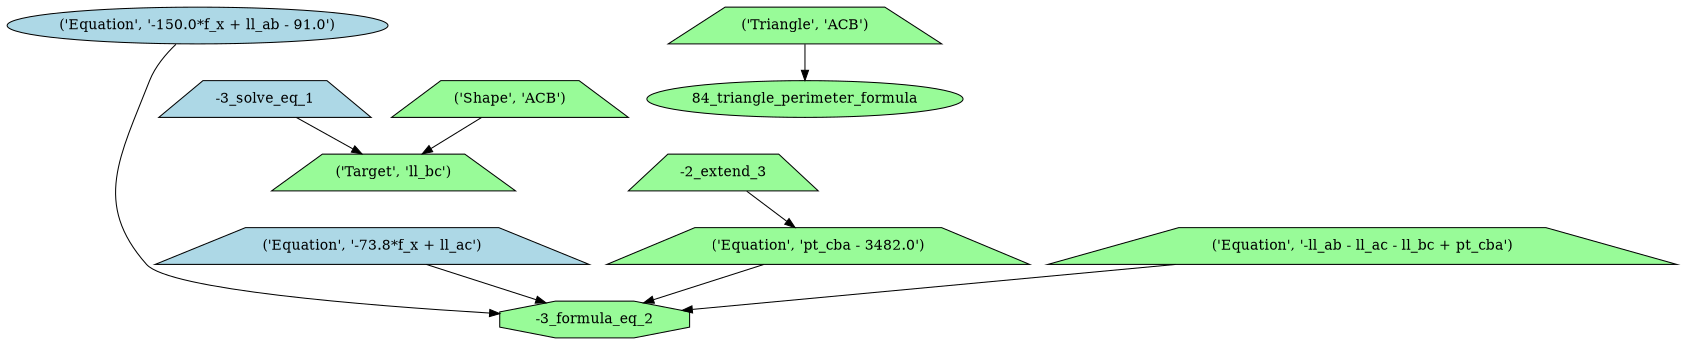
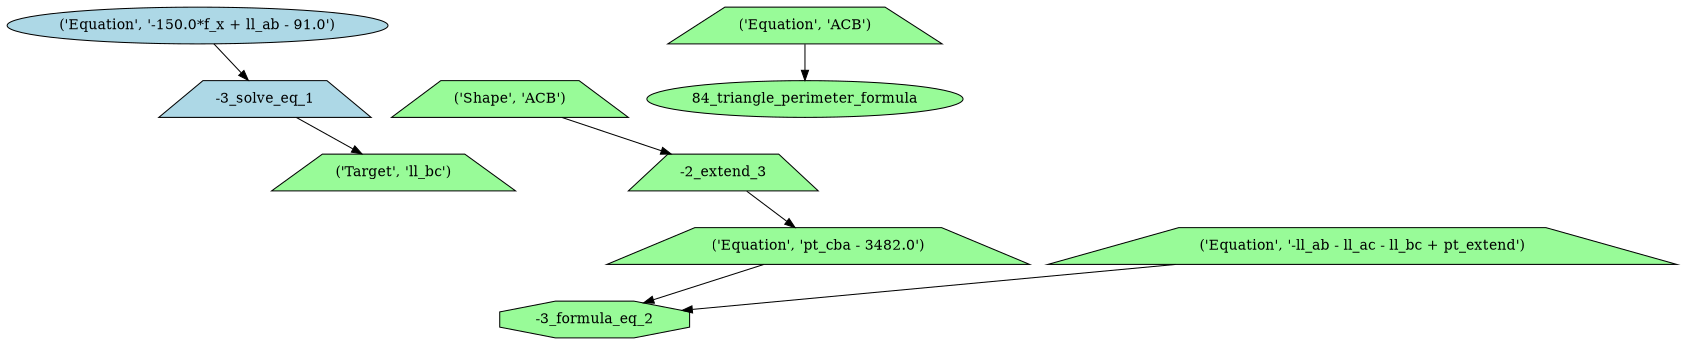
  digraph {
    node [fillcolor=palegreen shape=trapezium style=filled]
    n1 [label="('Target', 'll_bc')"]
    n2 [fillcolor=lightblue label="-3_solve_eq_1"]
    n3 [label="-3_formula_eq_2" shape=octagon]
-   n4 [fillcolor=lightblue label="('Equation', '-73.8*f_x + ll_ac')"]
    n5 [fillcolor=lightblue label="('Equation', '-150.0*f_x + ll_ab - 91.0')" shape=ellipse]
    n6 [label="('Equation', 'pt_cba - 3482.0')"]
-   n7 [label="('Equation', '-ll_ab - ll_ac - ll_bc + pt_cba')"]
+   n7 [label="('Equation', '-ll_ab - ll_ac - ll_bc + pt_extend')"]
    n8 [label="84_triangle_perimeter_formula" shape=ellipse]
-   n9 [label="('Triangle', 'ACB')"]
+   n9 [label="('Equation', 'ACB')"]
    n10 [label="-2_extend_3"]
    n11 [label="('Shape', 'ACB')"]
    n2 -> n1
-   n4 -> n3
-   n5 -> n3
+   n5 -> n2
    n6 -> n3
    n7 -> n3
    n9 -> n8
    n10 -> n6
-   n11 -> n1
+   n11 -> n10
  }
